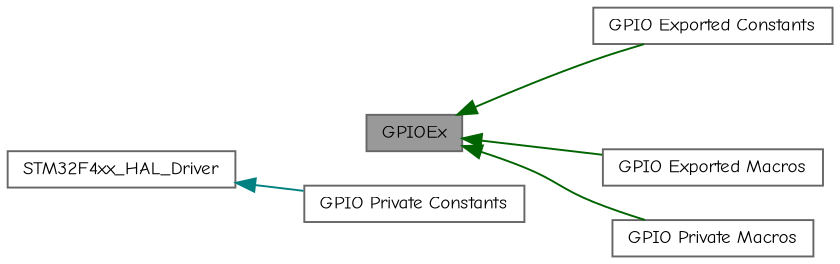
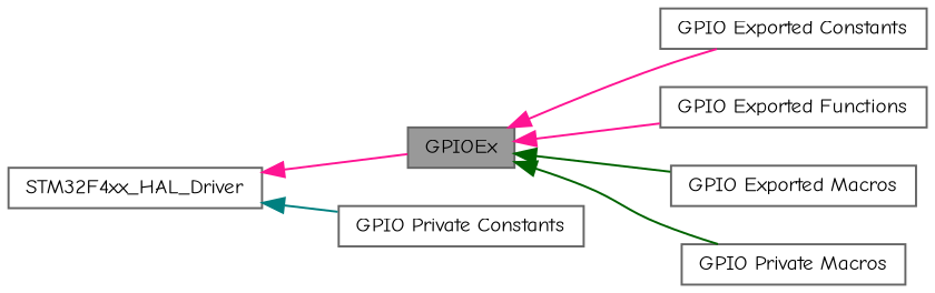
  digraph {
    fontname="Comic Neue"
    rankdir=LR
    node [color=grey40 fillcolor=white fontname="Comic Neue" fontsize=10 shape=box style=filled]
    edge [color=darkgreen dir=back fontname="Comic Neue" fontsize=10 labelfontname=Helvetica labelfontsize=10 shape=plaintext style=solid]
    n1 [color=gray40 fillcolor=grey60 fontcolor=black height=0.2 label=GPIOEx width=0.4]
    n2 [height=0.2 label="GPIO Exported Constants" width=0.4]
+   n3 [height=0.2 label="GPIO Exported Functions" width=0.4]
    n4 [height=0.2 label="GPIO Exported Macros" width=0.4]
    n5 [height=0.2 label="GPIO Private Macros" width=0.4]
    n6 [height=0.2 label="GPIO Private Constants" width=0.4]
    n7 [height=0.2 label=STM32F4xx_HAL_Driver width=0.4]
-   n1 -> n2
+   n1 -> n2 [color=deeppink]
+   n1 -> n3 [color=deeppink]
    n1 -> n4
    n1 -> n5
+   n7 -> n1 [color=deeppink]
    n7 -> n6 [color=teal]
  }
